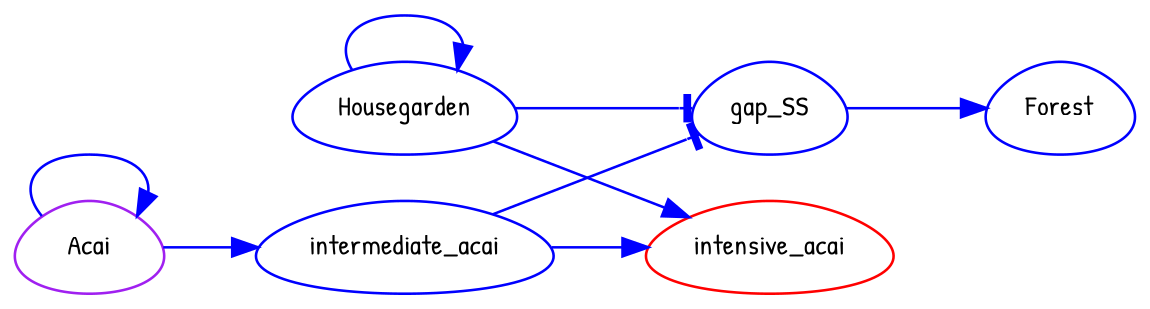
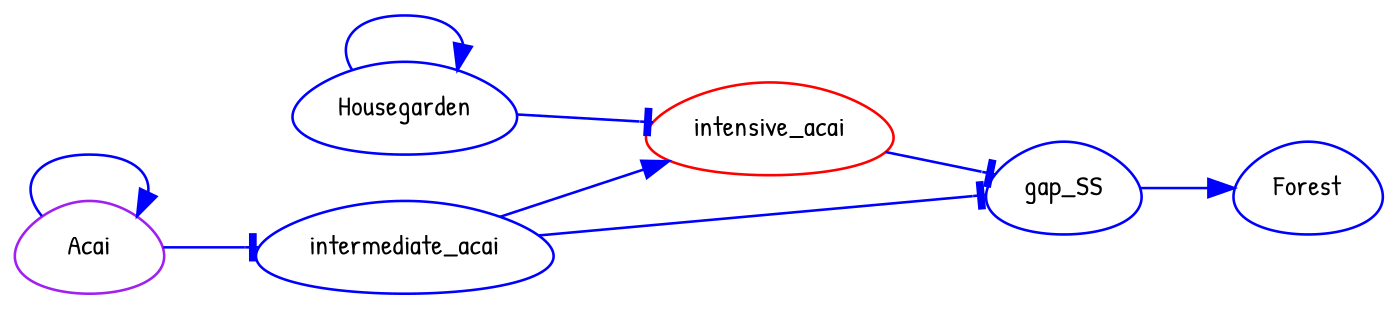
  digraph {
    fontname="Patrick Hand"
    rankdir=LR
    node [color=blue fontname="Patrick Hand" fontsize=11 shape=egg]
    edge [arrowhead=normal color=Blue fontname="Patrick Hand" fontsize=11]
    n1 [label=Housegarden]
    gap_SS
    intensive_acai [color=red]
    n4 [label=Forest]
    n5 [color=purple label=Acai]
    intermediate_acai
    n1 -> n1
-   n1 -> gap_SS [arrowhead=tee]
-   n1 -> intensive_acai
+   intensive_acai -> gap_SS [arrowhead=tee]
+   n1 -> intensive_acai [arrowhead=tee]
    gap_SS -> n4
    n5 -> n5
-   n5 -> intermediate_acai
+   n5 -> intermediate_acai [arrowhead=tee]
    intermediate_acai -> gap_SS [arrowhead=tee]
    intermediate_acai -> intensive_acai
  }
